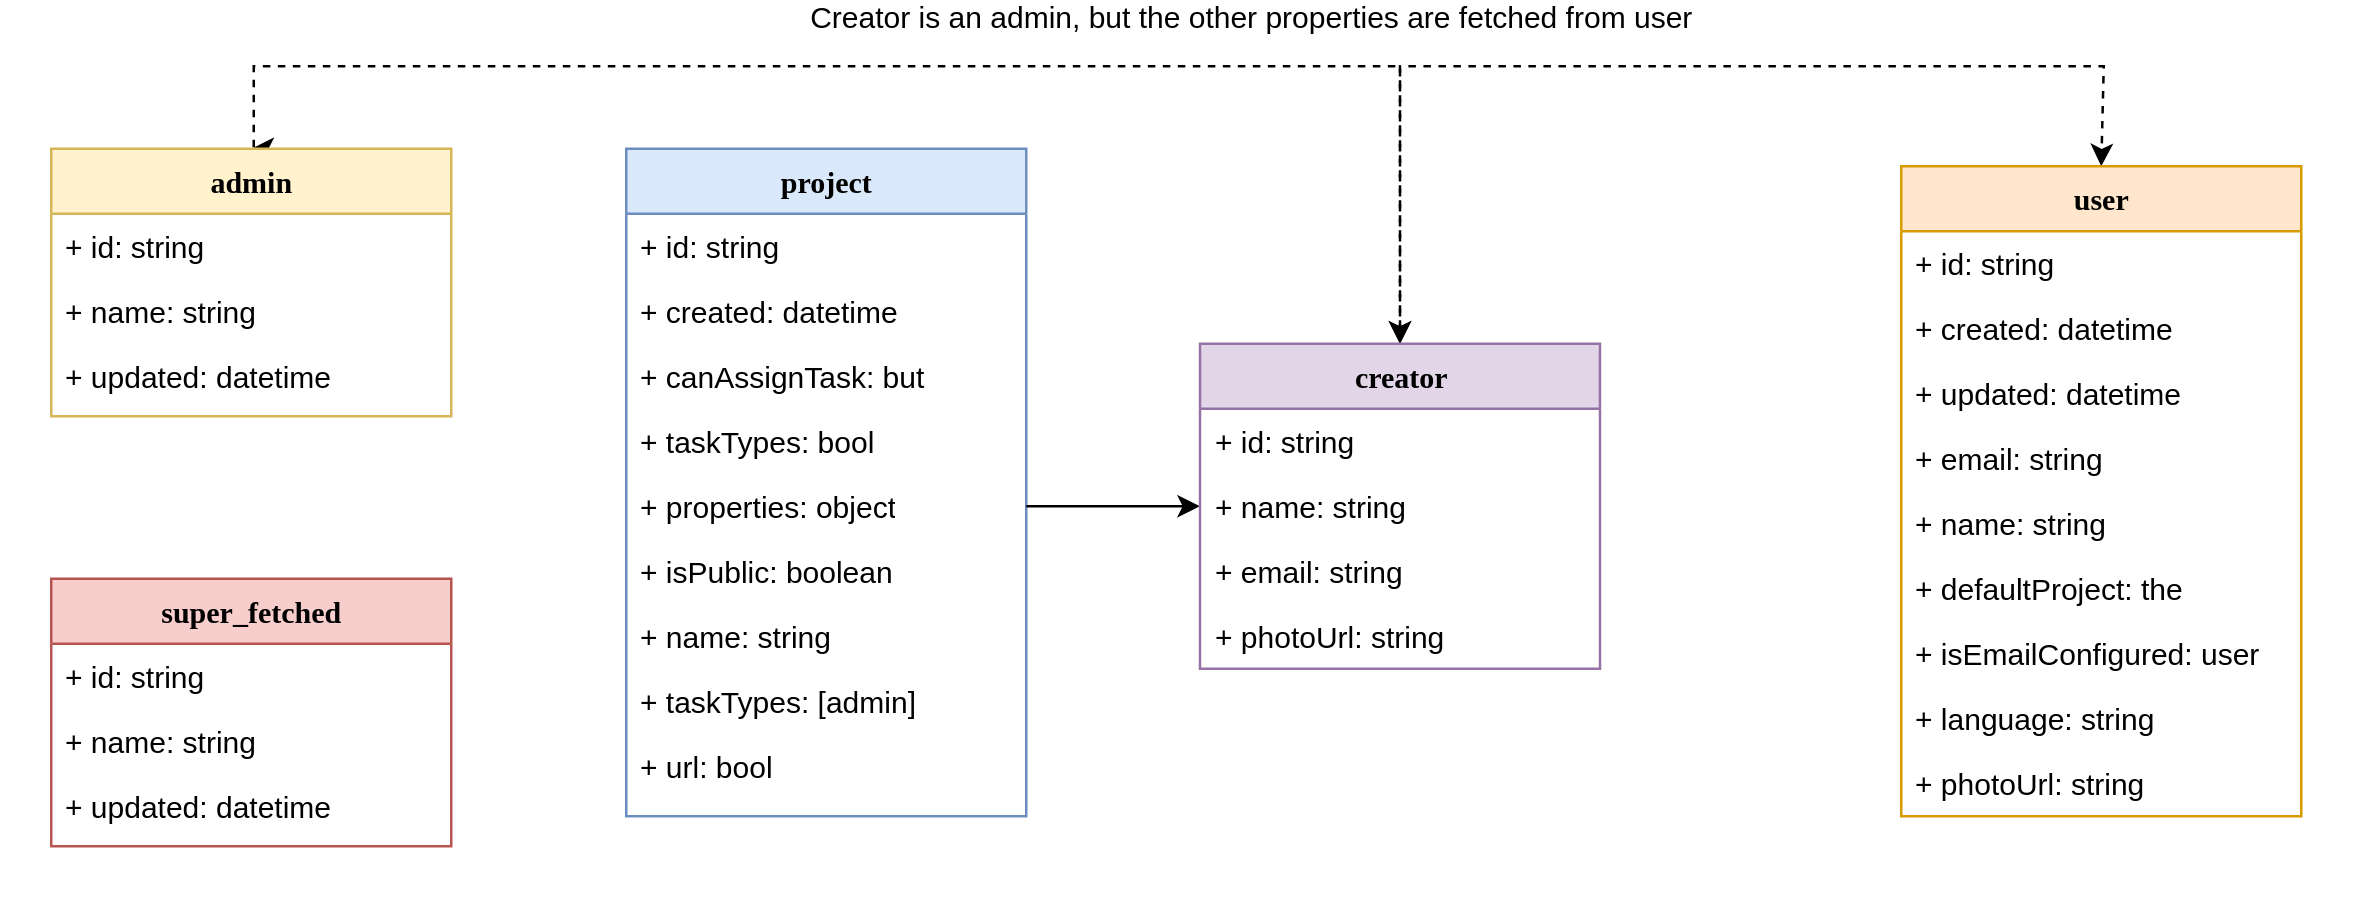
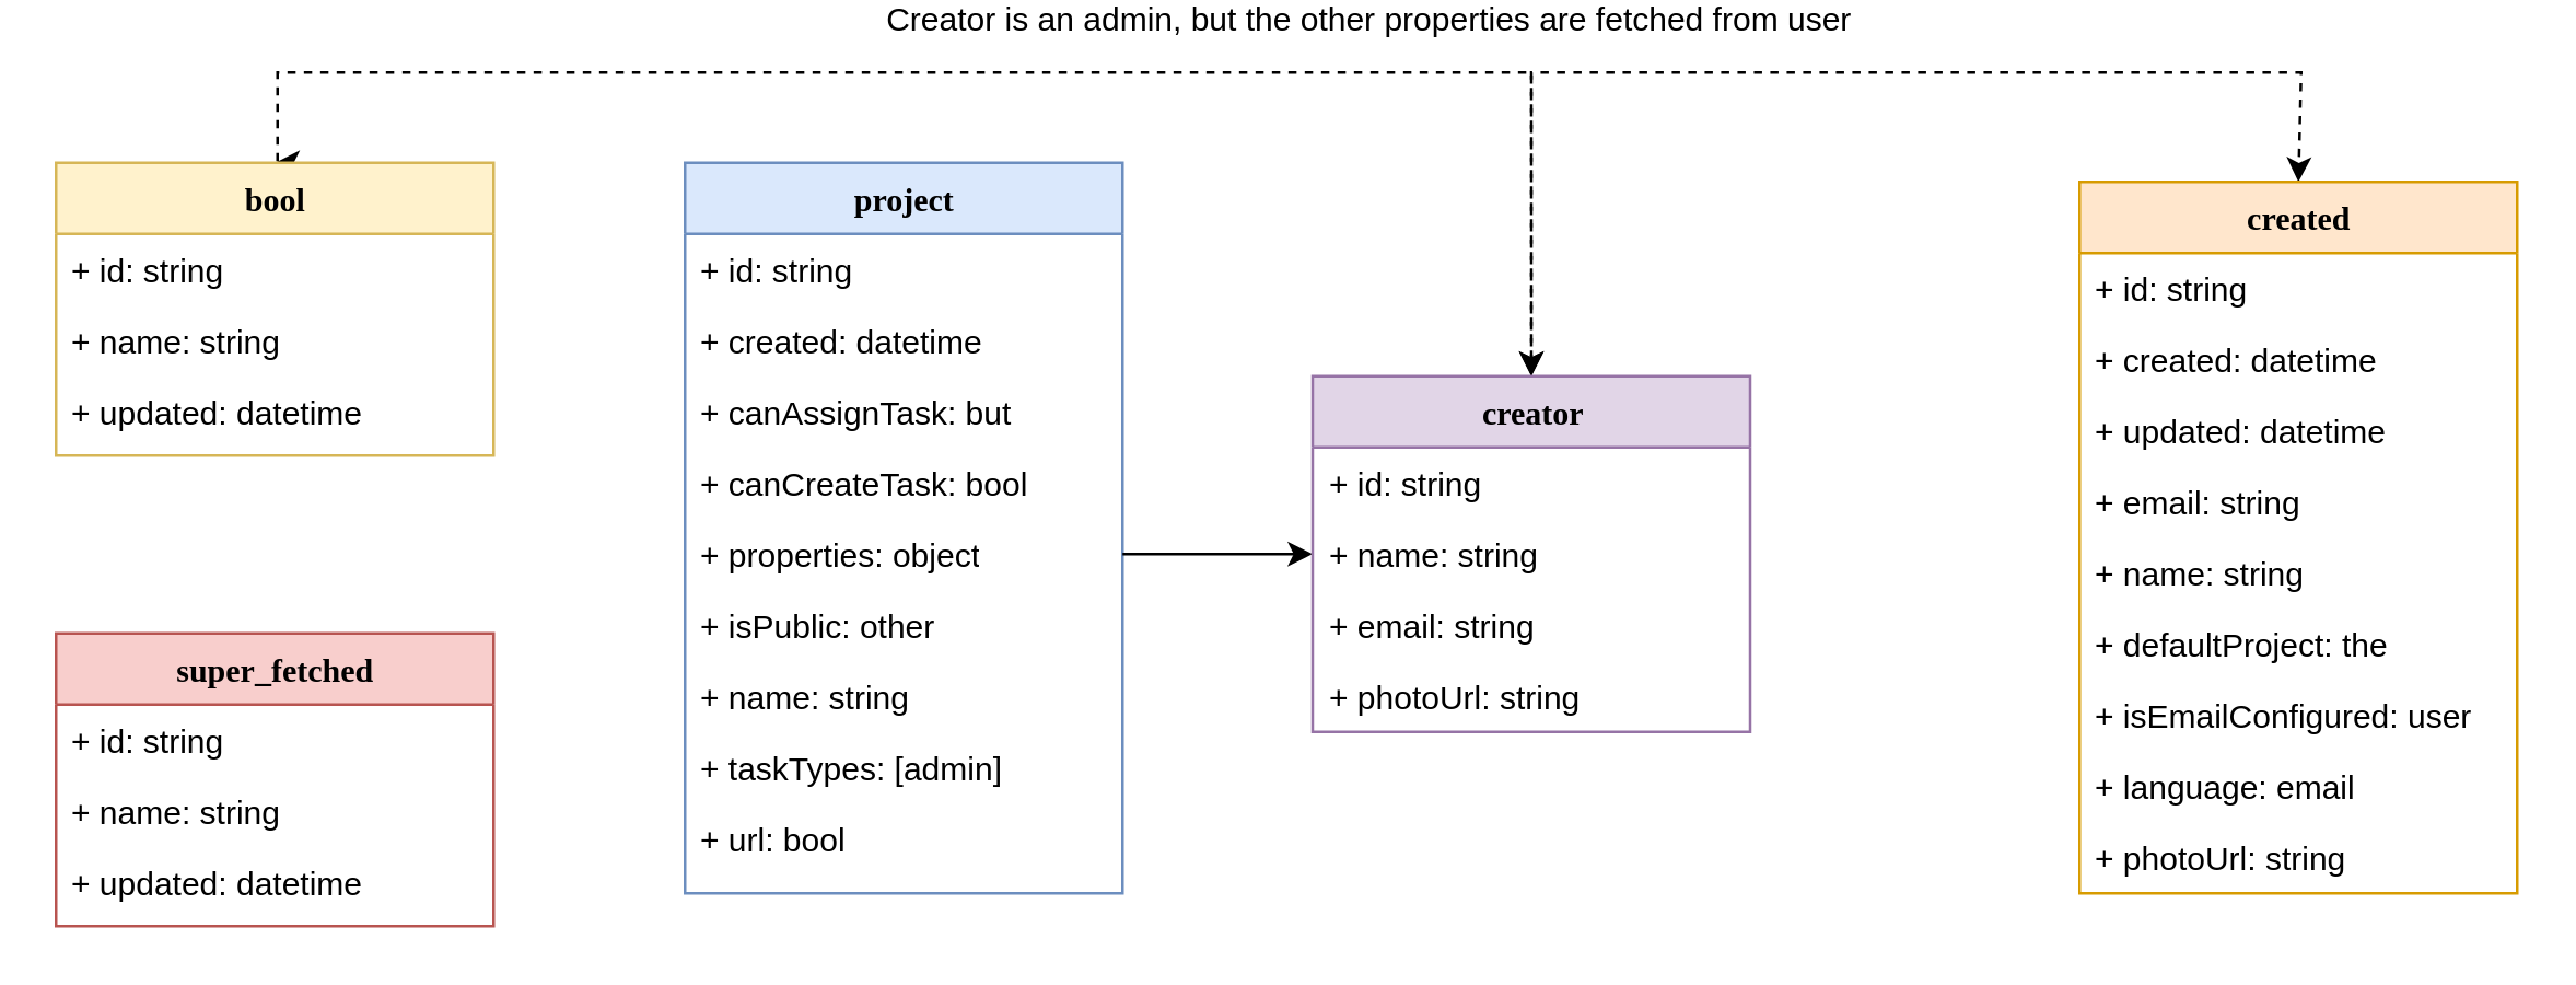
  <mxCell id="0" />
  <mxCell id="1" parent="0" />
  <mxCell id="2" style="edgeStyle=orthogonalEdgeStyle;rounded=0;orthogonalLoop=1;jettySize=auto;html=1;exitX=0.5;exitY=0;exitDx=0;exitDy=0;entryX=0.5;entryY=0;entryDx=0;entryDy=0;startArrow=classic;startFill=1;dashed=1;" edge="1" parent="1" source="4" target="20"><mxGeometry relative="1" as="geometry"><Array as="points"><mxPoint x="101" y="20" /><mxPoint x="559" y="20" /></Array></mxGeometry></mxCell>
  <mxCell id="3" value="Creator is an admin, but the other properties are fetched from user" style="text;html=1;resizable=0;points=[];align=center;verticalAlign=middle;labelBackgroundColor=#ffffff;" vertex="1" connectable="0" parent="2"><mxGeometry x="-0.05" y="-1" relative="1" as="geometry"><mxPoint x="145.5" y="-21" as="offset" /></mxGeometry></mxCell>
- <mxCell id="4" value="admin" style="swimlane;html=1;fontStyle=1;align=center;verticalAlign=top;childLayout=stackLayout;horizontal=1;startSize=26;horizontalStack=0;resizeParent=1;resizeLast=0;collapsible=1;marginBottom=0;swimlaneFillColor=#ffffff;rounded=0;shadow=0;comic=0;labelBackgroundColor=none;strokeWidth=1;fillColor=#fff2cc;fontFamily=Verdana;fontSize=12;strokeColor=#d6b656;" parent="1" vertex="1"><mxGeometry x="20" y="53" width="160" height="107" as="geometry" /></mxCell>
+ <mxCell id="4" value="bool" style="swimlane;html=1;fontStyle=1;align=center;verticalAlign=top;childLayout=stackLayout;horizontal=1;startSize=26;horizontalStack=0;resizeParent=1;resizeLast=0;collapsible=1;marginBottom=0;swimlaneFillColor=#ffffff;rounded=0;shadow=0;comic=0;labelBackgroundColor=none;strokeWidth=1;fillColor=#fff2cc;fontFamily=Verdana;fontSize=12;strokeColor=#d6b656;" parent="1" vertex="1"><mxGeometry x="20" y="53" width="160" height="107" as="geometry" /></mxCell>
  <mxCell id="5" value="+ id: string" style="text;html=1;strokeColor=none;fillColor=none;align=left;verticalAlign=top;spacingLeft=4;spacingRight=4;whiteSpace=wrap;overflow=hidden;rotatable=0;points=[[0,0.5],[1,0.5]];portConstraint=eastwest;" parent="4" vertex="1"><mxGeometry y="26" width="160" height="26" as="geometry" /></mxCell>
  <mxCell id="6" value="+ name: string" style="text;html=1;strokeColor=none;fillColor=none;align=left;verticalAlign=top;spacingLeft=4;spacingRight=4;whiteSpace=wrap;overflow=hidden;rotatable=0;points=[[0,0.5],[1,0.5]];portConstraint=eastwest;" parent="4" vertex="1"><mxGeometry y="52" width="160" height="26" as="geometry" /></mxCell>
  <mxCell id="7" value="+ updated: datetime" style="text;html=1;strokeColor=none;fillColor=none;align=left;verticalAlign=top;spacingLeft=4;spacingRight=4;whiteSpace=wrap;overflow=hidden;rotatable=0;points=[[0,0.5],[1,0.5]];portConstraint=eastwest;" parent="4" vertex="1"><mxGeometry y="78" width="160" height="26" as="geometry" /></mxCell>
  <mxCell id="8" value="project" style="swimlane;html=1;fontStyle=1;align=center;verticalAlign=top;childLayout=stackLayout;horizontal=1;startSize=26;horizontalStack=0;resizeParent=1;resizeLast=0;collapsible=1;marginBottom=0;swimlaneFillColor=#ffffff;rounded=0;shadow=0;comic=0;labelBackgroundColor=none;strokeWidth=1;fillColor=#dae8fc;fontFamily=Verdana;fontSize=12;strokeColor=#6c8ebf;" parent="1" vertex="1"><mxGeometry x="250" y="53" width="160" height="267" as="geometry" /></mxCell>
  <mxCell id="9" value="+ id: string" style="text;html=1;strokeColor=none;fillColor=none;align=left;verticalAlign=top;spacingLeft=4;spacingRight=4;whiteSpace=wrap;overflow=hidden;rotatable=0;points=[[0,0.5],[1,0.5]];portConstraint=eastwest;" parent="8" vertex="1"><mxGeometry y="26" width="160" height="26" as="geometry" /></mxCell>
  <mxCell id="10" value="+ created: datetime" style="text;html=1;strokeColor=none;fillColor=none;align=left;verticalAlign=top;spacingLeft=4;spacingRight=4;whiteSpace=wrap;overflow=hidden;rotatable=0;points=[[0,0.5],[1,0.5]];portConstraint=eastwest;" parent="8" vertex="1"><mxGeometry y="52" width="160" height="26" as="geometry" /></mxCell>
  <mxCell id="11" value="+ canAssignTask: but" style="text;html=1;strokeColor=none;fillColor=none;align=left;verticalAlign=top;spacingLeft=4;spacingRight=4;whiteSpace=wrap;overflow=hidden;rotatable=0;points=[[0,0.5],[1,0.5]];portConstraint=eastwest;" parent="8" vertex="1"><mxGeometry y="78" width="160" height="26" as="geometry" /></mxCell>
- <mxCell id="12" value="+ taskTypes: bool" style="text;html=1;strokeColor=none;fillColor=none;align=left;verticalAlign=top;spacingLeft=4;spacingRight=4;whiteSpace=wrap;overflow=hidden;rotatable=0;points=[[0,0.5],[1,0.5]];portConstraint=eastwest;" parent="8" vertex="1"><mxGeometry y="104" width="160" height="26" as="geometry" /></mxCell>
+ <mxCell id="12" value="+ canCreateTask: bool" style="text;html=1;strokeColor=none;fillColor=none;align=left;verticalAlign=top;spacingLeft=4;spacingRight=4;whiteSpace=wrap;overflow=hidden;rotatable=0;points=[[0,0.5],[1,0.5]];portConstraint=eastwest;" parent="8" vertex="1"><mxGeometry y="104" width="160" height="26" as="geometry" /></mxCell>
  <mxCell id="13" value="+ properties: object" style="text;html=1;strokeColor=none;fillColor=none;align=left;verticalAlign=top;spacingLeft=4;spacingRight=4;whiteSpace=wrap;overflow=hidden;rotatable=0;points=[[0,0.5],[1,0.5]];portConstraint=eastwest;" parent="8" vertex="1"><mxGeometry y="130" width="160" height="26" as="geometry" /></mxCell>
- <mxCell id="14" value="+ isPublic: boolean" style="text;html=1;strokeColor=none;fillColor=none;align=left;verticalAlign=top;spacingLeft=4;spacingRight=4;whiteSpace=wrap;overflow=hidden;rotatable=0;points=[[0,0.5],[1,0.5]];portConstraint=eastwest;" parent="8" vertex="1"><mxGeometry y="156" width="160" height="26" as="geometry" /></mxCell>
+ <mxCell id="14" value="+ isPublic: other" style="text;html=1;strokeColor=none;fillColor=none;align=left;verticalAlign=top;spacingLeft=4;spacingRight=4;whiteSpace=wrap;overflow=hidden;rotatable=0;points=[[0,0.5],[1,0.5]];portConstraint=eastwest;" parent="8" vertex="1"><mxGeometry y="156" width="160" height="26" as="geometry" /></mxCell>
  <mxCell id="15" value="+ name: string" style="text;html=1;strokeColor=none;fillColor=none;align=left;verticalAlign=top;spacingLeft=4;spacingRight=4;whiteSpace=wrap;overflow=hidden;rotatable=0;points=[[0,0.5],[1,0.5]];portConstraint=eastwest;" vertex="1" parent="8"><mxGeometry y="182" width="160" height="26" as="geometry" /></mxCell>
  <mxCell id="16" value="+ taskTypes: [admin]" style="text;html=1;strokeColor=none;fillColor=none;align=left;verticalAlign=top;spacingLeft=4;spacingRight=4;whiteSpace=wrap;overflow=hidden;rotatable=0;points=[[0,0.5],[1,0.5]];portConstraint=eastwest;" vertex="1" parent="8"><mxGeometry y="208" width="160" height="26" as="geometry" /></mxCell>
  <mxCell id="17" value="+ url: bool" style="text;html=1;strokeColor=none;fillColor=none;align=left;verticalAlign=top;spacingLeft=4;spacingRight=4;whiteSpace=wrap;overflow=hidden;rotatable=0;points=[[0,0.5],[1,0.5]];portConstraint=eastwest;" vertex="1" parent="8"><mxGeometry y="234" width="160" height="26" as="geometry" /></mxCell>
  <mxCell id="18" style="edgeStyle=orthogonalEdgeStyle;rounded=0;orthogonalLoop=1;jettySize=auto;html=1;entryX=0;entryY=0.5;entryDx=0;entryDy=0;" edge="1" parent="1" source="13" target="22"><mxGeometry relative="1" as="geometry"><mxPoint x="600" y="240" as="targetPoint" /></mxGeometry></mxCell>
  <mxCell id="19" style="edgeStyle=orthogonalEdgeStyle;rounded=0;orthogonalLoop=1;jettySize=auto;html=1;exitX=0.5;exitY=0;exitDx=0;exitDy=0;entryX=0.5;entryY=0;entryDx=0;entryDy=0;startArrow=classic;startFill=1;dashed=1;" edge="1" parent="1" source="20" target="29"><mxGeometry relative="1" as="geometry"><Array as="points"><mxPoint x="559" y="20" /><mxPoint x="841" y="20" /></Array></mxGeometry></mxCell>
  <mxCell id="20" value="creator" style="swimlane;html=1;fontStyle=1;align=center;verticalAlign=top;childLayout=stackLayout;horizontal=1;startSize=26;horizontalStack=0;resizeParent=1;resizeLast=0;collapsible=1;marginBottom=0;swimlaneFillColor=#ffffff;rounded=0;shadow=0;comic=0;labelBackgroundColor=none;strokeWidth=1;fillColor=#e1d5e7;fontFamily=Verdana;fontSize=12;strokeColor=#9673a6;" vertex="1" parent="1"><mxGeometry x="479.5" y="131" width="160" height="130" as="geometry" /></mxCell>
  <mxCell id="21" value="+ id: string" style="text;html=1;strokeColor=none;fillColor=none;align=left;verticalAlign=top;spacingLeft=4;spacingRight=4;whiteSpace=wrap;overflow=hidden;rotatable=0;points=[[0,0.5],[1,0.5]];portConstraint=eastwest;" vertex="1" parent="20"><mxGeometry y="26" width="160" height="26" as="geometry" /></mxCell>
  <mxCell id="22" value="+ name: string" style="text;html=1;strokeColor=none;fillColor=none;align=left;verticalAlign=top;spacingLeft=4;spacingRight=4;whiteSpace=wrap;overflow=hidden;rotatable=0;points=[[0,0.5],[1,0.5]];portConstraint=eastwest;" vertex="1" parent="20"><mxGeometry y="52" width="160" height="26" as="geometry" /></mxCell>
  <mxCell id="23" value="+ email: string" style="text;html=1;strokeColor=none;fillColor=none;align=left;verticalAlign=top;spacingLeft=4;spacingRight=4;whiteSpace=wrap;overflow=hidden;rotatable=0;points=[[0,0.5],[1,0.5]];portConstraint=eastwest;" vertex="1" parent="20"><mxGeometry y="78" width="160" height="26" as="geometry" /></mxCell>
  <mxCell id="24" value="+ photoUrl: string" style="text;html=1;strokeColor=none;fillColor=none;align=left;verticalAlign=top;spacingLeft=4;spacingRight=4;whiteSpace=wrap;overflow=hidden;rotatable=0;points=[[0,0.5],[1,0.5]];portConstraint=eastwest;" vertex="1" parent="20"><mxGeometry y="104" width="160" height="26" as="geometry" /></mxCell>
  <mxCell id="25" value="super_fetched" style="swimlane;html=1;fontStyle=1;align=center;verticalAlign=top;childLayout=stackLayout;horizontal=1;startSize=26;horizontalStack=0;resizeParent=1;resizeLast=0;collapsible=1;marginBottom=0;swimlaneFillColor=#ffffff;rounded=0;shadow=0;comic=0;labelBackgroundColor=none;strokeWidth=1;fillColor=#f8cecc;fontFamily=Verdana;fontSize=12;strokeColor=#b85450;" vertex="1" parent="1"><mxGeometry x="20" y="225" width="160" height="107" as="geometry" /></mxCell>
  <mxCell id="26" value="+ id: string" style="text;html=1;strokeColor=none;fillColor=none;align=left;verticalAlign=top;spacingLeft=4;spacingRight=4;whiteSpace=wrap;overflow=hidden;rotatable=0;points=[[0,0.5],[1,0.5]];portConstraint=eastwest;" vertex="1" parent="25"><mxGeometry y="26" width="160" height="26" as="geometry" /></mxCell>
  <mxCell id="27" value="+ name: string" style="text;html=1;strokeColor=none;fillColor=none;align=left;verticalAlign=top;spacingLeft=4;spacingRight=4;whiteSpace=wrap;overflow=hidden;rotatable=0;points=[[0,0.5],[1,0.5]];portConstraint=eastwest;" vertex="1" parent="25"><mxGeometry y="52" width="160" height="26" as="geometry" /></mxCell>
  <mxCell id="28" value="+ updated: datetime" style="text;html=1;strokeColor=none;fillColor=none;align=left;verticalAlign=top;spacingLeft=4;spacingRight=4;whiteSpace=wrap;overflow=hidden;rotatable=0;points=[[0,0.5],[1,0.5]];portConstraint=eastwest;" vertex="1" parent="25"><mxGeometry y="78" width="160" height="26" as="geometry" /></mxCell>
- <mxCell id="29" value="user" style="swimlane;html=1;fontStyle=1;align=center;verticalAlign=top;childLayout=stackLayout;horizontal=1;startSize=26;horizontalStack=0;resizeParent=1;resizeLast=0;collapsible=1;marginBottom=0;swimlaneFillColor=#ffffff;rounded=0;shadow=0;comic=0;labelBackgroundColor=none;strokeWidth=1;fillColor=#ffe6cc;fontFamily=Verdana;fontSize=12;strokeColor=#d79b00;" vertex="1" parent="1"><mxGeometry x="760" y="60" width="160" height="260" as="geometry" /></mxCell>
+ <mxCell id="29" value="created" style="swimlane;html=1;fontStyle=1;align=center;verticalAlign=top;childLayout=stackLayout;horizontal=1;startSize=26;horizontalStack=0;resizeParent=1;resizeLast=0;collapsible=1;marginBottom=0;swimlaneFillColor=#ffffff;rounded=0;shadow=0;comic=0;labelBackgroundColor=none;strokeWidth=1;fillColor=#ffe6cc;fontFamily=Verdana;fontSize=12;strokeColor=#d79b00;" vertex="1" parent="1"><mxGeometry x="760" y="60" width="160" height="260" as="geometry" /></mxCell>
  <mxCell id="30" value="+ id: string" style="text;html=1;strokeColor=none;fillColor=none;align=left;verticalAlign=top;spacingLeft=4;spacingRight=4;whiteSpace=wrap;overflow=hidden;rotatable=0;points=[[0,0.5],[1,0.5]];portConstraint=eastwest;" vertex="1" parent="29"><mxGeometry y="26" width="160" height="26" as="geometry" /></mxCell>
  <mxCell id="31" value="+ created: datetime" style="text;html=1;strokeColor=none;fillColor=none;align=left;verticalAlign=top;spacingLeft=4;spacingRight=4;whiteSpace=wrap;overflow=hidden;rotatable=0;points=[[0,0.5],[1,0.5]];portConstraint=eastwest;" vertex="1" parent="29"><mxGeometry y="52" width="160" height="26" as="geometry" /></mxCell>
  <mxCell id="32" value="+ updated: datetime" style="text;html=1;strokeColor=none;fillColor=none;align=left;verticalAlign=top;spacingLeft=4;spacingRight=4;whiteSpace=wrap;overflow=hidden;rotatable=0;points=[[0,0.5],[1,0.5]];portConstraint=eastwest;" vertex="1" parent="29"><mxGeometry y="78" width="160" height="26" as="geometry" /></mxCell>
  <mxCell id="33" value="+ email: string" style="text;html=1;strokeColor=none;fillColor=none;align=left;verticalAlign=top;spacingLeft=4;spacingRight=4;whiteSpace=wrap;overflow=hidden;rotatable=0;points=[[0,0.5],[1,0.5]];portConstraint=eastwest;" vertex="1" parent="29"><mxGeometry y="104" width="160" height="26" as="geometry" /></mxCell>
  <mxCell id="34" value="+ name: string" style="text;html=1;strokeColor=none;fillColor=none;align=left;verticalAlign=top;spacingLeft=4;spacingRight=4;whiteSpace=wrap;overflow=hidden;rotatable=0;points=[[0,0.5],[1,0.5]];portConstraint=eastwest;" vertex="1" parent="29"><mxGeometry y="130" width="160" height="26" as="geometry" /></mxCell>
  <mxCell id="35" value="+ defaultProject: the" style="text;html=1;strokeColor=none;fillColor=none;align=left;verticalAlign=top;spacingLeft=4;spacingRight=4;whiteSpace=wrap;overflow=hidden;rotatable=0;points=[[0,0.5],[1,0.5]];portConstraint=eastwest;" vertex="1" parent="29"><mxGeometry y="156" width="160" height="26" as="geometry" /></mxCell>
  <mxCell id="36" value="+ isEmailConfigured: user" style="text;html=1;strokeColor=none;fillColor=none;align=left;verticalAlign=top;spacingLeft=4;spacingRight=4;whiteSpace=wrap;overflow=hidden;rotatable=0;points=[[0,0.5],[1,0.5]];portConstraint=eastwest;" vertex="1" parent="29"><mxGeometry y="182" width="160" height="26" as="geometry" /></mxCell>
- <mxCell id="37" value="+ language: string" style="text;html=1;strokeColor=none;fillColor=none;align=left;verticalAlign=top;spacingLeft=4;spacingRight=4;whiteSpace=wrap;overflow=hidden;rotatable=0;points=[[0,0.5],[1,0.5]];portConstraint=eastwest;" vertex="1" parent="29"><mxGeometry y="208" width="160" height="26" as="geometry" /></mxCell>
+ <mxCell id="37" value="+ language: email" style="text;html=1;strokeColor=none;fillColor=none;align=left;verticalAlign=top;spacingLeft=4;spacingRight=4;whiteSpace=wrap;overflow=hidden;rotatable=0;points=[[0,0.5],[1,0.5]];portConstraint=eastwest;" vertex="1" parent="29"><mxGeometry y="208" width="160" height="26" as="geometry" /></mxCell>
  <mxCell id="38" value="+ photoUrl: string" style="text;html=1;strokeColor=none;fillColor=none;align=left;verticalAlign=top;spacingLeft=4;spacingRight=4;whiteSpace=wrap;overflow=hidden;rotatable=0;points=[[0,0.5],[1,0.5]];portConstraint=eastwest;" vertex="1" parent="29"><mxGeometry y="234" width="160" height="26" as="geometry" /></mxCell>
